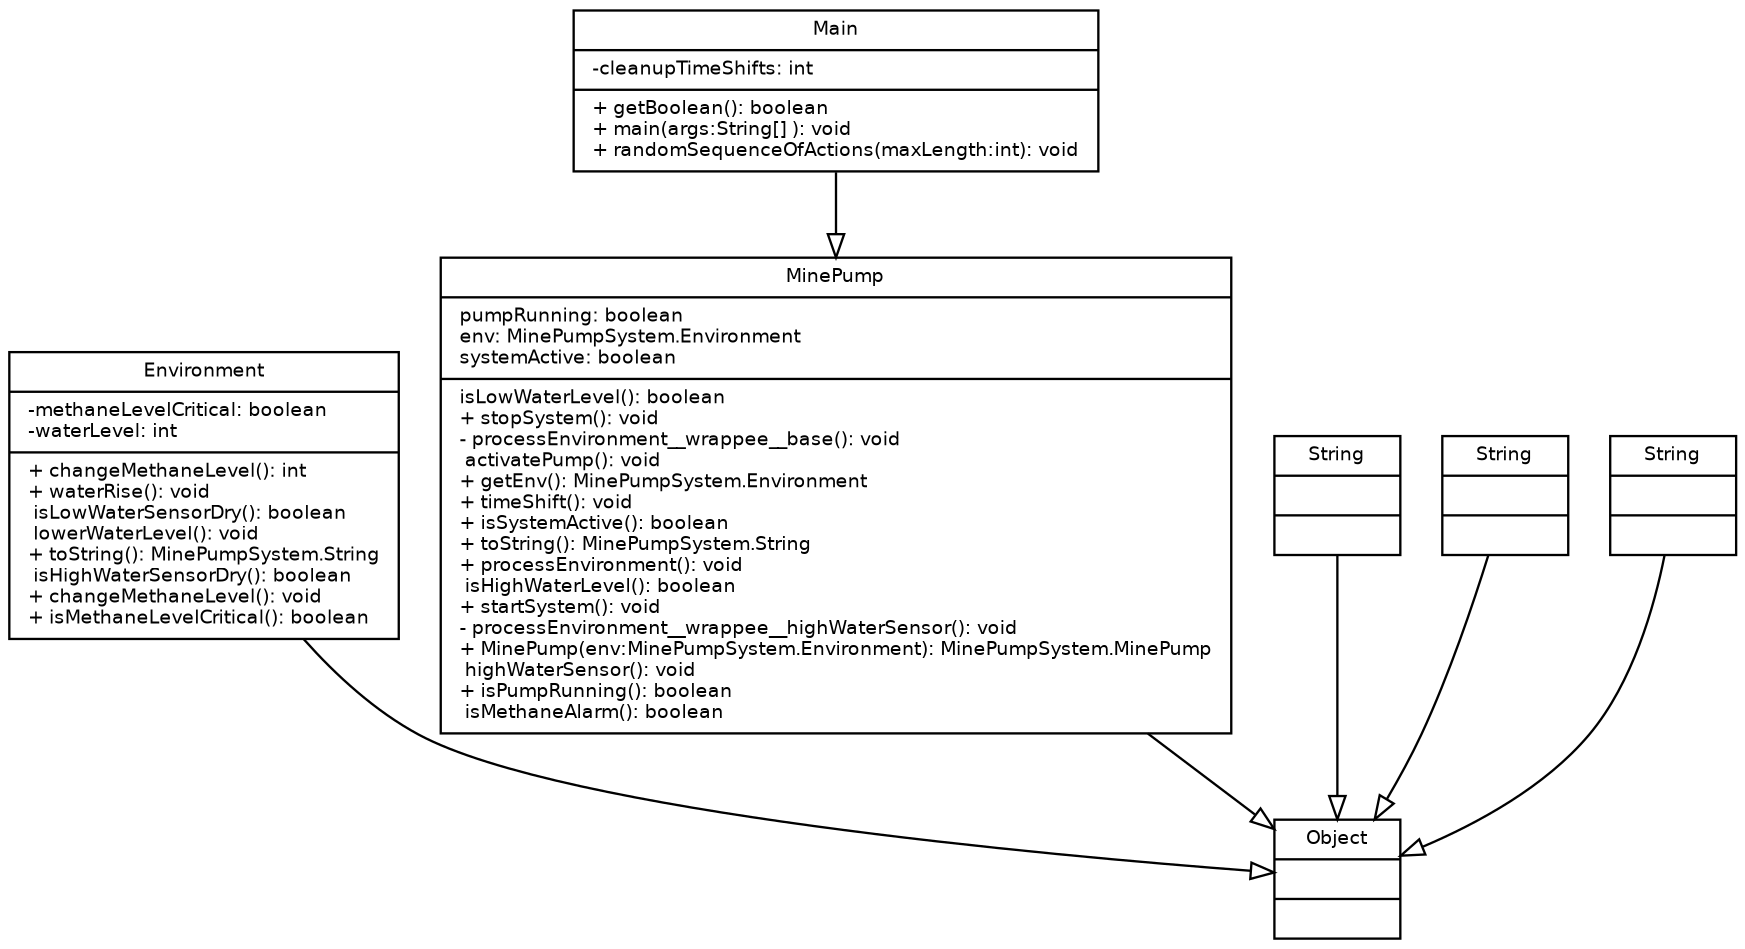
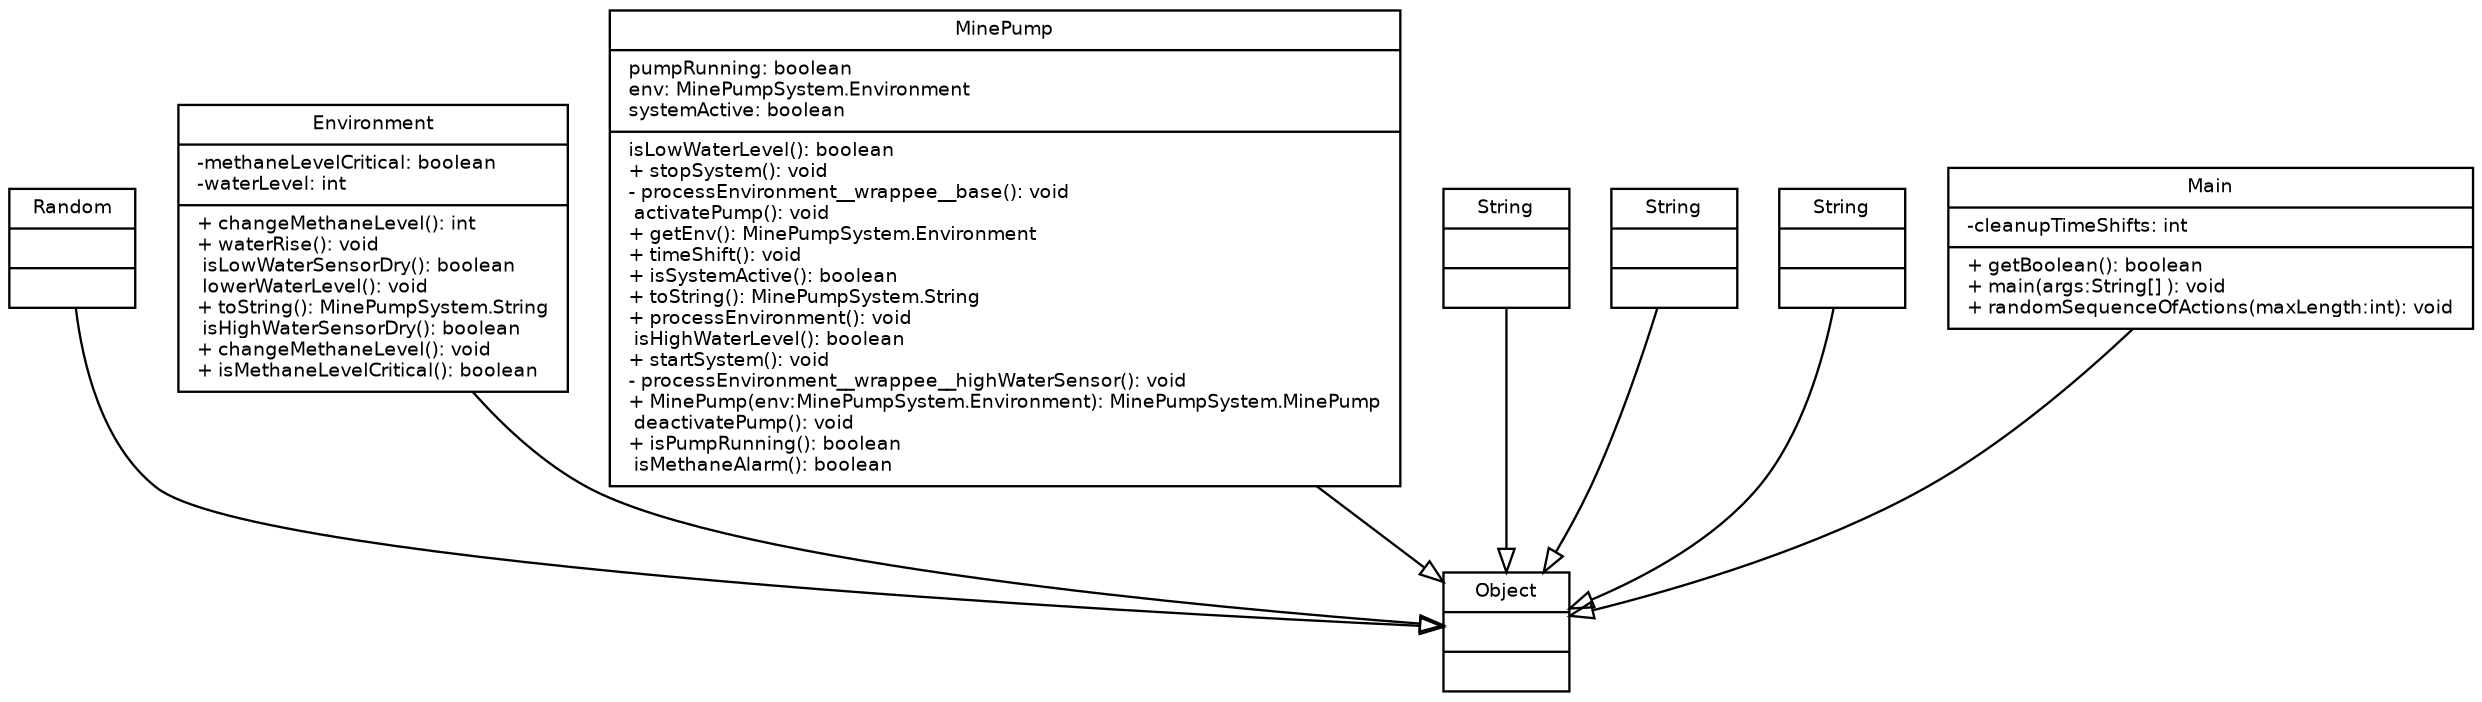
  digraph {
    fontname="Bitstream Vera Sans"
    fontsize=8
    node [fontname="Bitstream Vera Sans" fontsize=8 shape=record]
    edge [arrowhead=empty arrowtail=none fontname="Bitstream Vera Sans" fontsize=8 style=solid]
+   n1 [label="{Random||}"]
    n2 [label="{Object||}"]
    n3 [label="{Environment|-methaneLevelCritical: boolean\l-waterLevel: int\l|+ changeMethaneLevel(): int\l+ waterRise(): void\l isLowWaterSensorDry(): boolean\l lowerWaterLevel(): void\l+ toString(): MinePumpSystem.String\l isHighWaterSensorDry(): boolean\l+ changeMethaneLevel(): void\l+ isMethaneLevelCritical(): boolean\l}"]
-   n4 [label="{MinePump|pumpRunning: boolean\lenv: MinePumpSystem.Environment\lsystemActive: boolean\l| isLowWaterLevel(): boolean\l+ stopSystem(): void\l- processEnvironment__wrappee__base(): void\l activatePump(): void\l+ getEnv(): MinePumpSystem.Environment\l+ timeShift(): void\l+ isSystemActive(): boolean\l+ toString(): MinePumpSystem.String\l+ processEnvironment(): void\l isHighWaterLevel(): boolean\l+ startSystem(): void\l- processEnvironment__wrappee__highWaterSensor(): void\l+ MinePump(env:MinePumpSystem.Environment): MinePumpSystem.MinePump\l highWaterSensor(): void\l+ isPumpRunning(): boolean\l isMethaneAlarm(): boolean\l}"]
+   n4 [label="{MinePump|pumpRunning: boolean\lenv: MinePumpSystem.Environment\lsystemActive: boolean\l| isLowWaterLevel(): boolean\l+ stopSystem(): void\l- processEnvironment__wrappee__base(): void\l activatePump(): void\l+ getEnv(): MinePumpSystem.Environment\l+ timeShift(): void\l+ isSystemActive(): boolean\l+ toString(): MinePumpSystem.String\l+ processEnvironment(): void\l isHighWaterLevel(): boolean\l+ startSystem(): void\l- processEnvironment__wrappee__highWaterSensor(): void\l+ MinePump(env:MinePumpSystem.Environment): MinePumpSystem.MinePump\l deactivatePump(): void\l+ isPumpRunning(): boolean\l isMethaneAlarm(): boolean\l}"]
    n5 [label="{String||}"]
    n6 [label="{String||}"]
    n7 [label="{String||}"]
    n8 [label="{Main|-cleanupTimeShifts: int\l|+ getBoolean(): boolean\l+ main(args:String[] ): void\l+ randomSequenceOfActions(maxLength:int): void\l}"]
+   n1 -> n2
    n3 -> n2
    n4 -> n2
    n5 -> n2
    n6 -> n2
    n7 -> n2
-   n8 -> n4
+   n8 -> n2
  }
